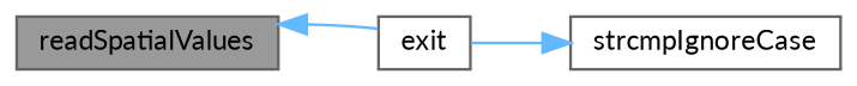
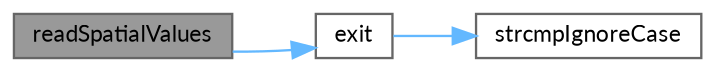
  digraph {
    fontname=Lato
    rankdir=LR
    node [color=grey40 fillcolor=white fontname=Lato fontsize=10 shape=box style=filled]
    edge [color=steelblue1 fontname=Lato fontsize=10 labelfontname=Helvetica labelfontsize=10 style=solid]
    n1 [color=gray40 fillcolor=grey60 fontcolor=black height=0.2 label=readSpatialValues width=0.4]
    n2 [height=0.2 label=exit width=0.4]
    n3 [height=0.2 label=strcmpIgnoreCase width=0.4]
-   n2 -> n1
+   n1 -> n2
    n2 -> n3
  }
